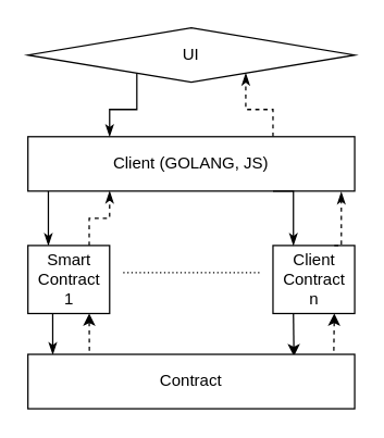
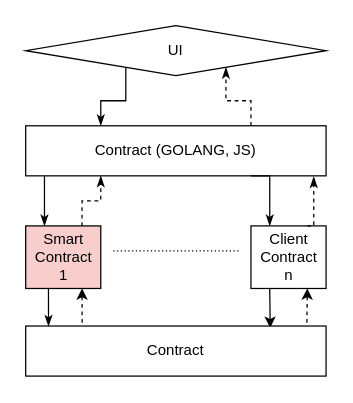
  <mxCell id="0" />
  <mxCell id="1" parent="0" />
  <mxCell id="2" style="edgeStyle=orthogonalEdgeStyle;rounded=0;orthogonalLoop=1;jettySize=auto;html=1;entryX=0.25;entryY=0;entryDx=0;entryDy=0;endArrow=classicThin;endFill=1;targetPerimeterSpacing=0;" parent="1" source="4" target="9" edge="1"><mxGeometry relative="1" as="geometry"><Array as="points"><mxPoint x="35" y="150" /><mxPoint x="35" y="150" /></Array></mxGeometry></mxCell>
  <mxCell id="3" style="edgeStyle=orthogonalEdgeStyle;rounded=0;orthogonalLoop=1;jettySize=auto;html=1;exitX=0.75;exitY=0;exitDx=0;exitDy=0;entryX=0.75;entryY=1;entryDx=0;entryDy=0;dashed=1;endArrow=classicThin;endFill=1;targetPerimeterSpacing=0;" parent="1" source="4" target="11" edge="1"><mxGeometry relative="1" as="geometry" /></mxCell>
- <mxCell id="4" value="Client (GOLANG, JS)" style="rounded=0;whiteSpace=wrap;html=1;" parent="1" vertex="1"><mxGeometry x="20" y="100" width="240" height="40" as="geometry" /></mxCell>
+ <mxCell id="4" value="Contract (GOLANG, JS)" style="rounded=0;whiteSpace=wrap;html=1;" parent="1" vertex="1"><mxGeometry x="20" y="100" width="240" height="40" as="geometry" /></mxCell>
  <mxCell id="5" style="edgeStyle=orthogonalEdgeStyle;rounded=0;orthogonalLoop=1;jettySize=auto;html=1;dashed=1;endArrow=none;endFill=0;targetPerimeterSpacing=0;endSize=0;startSize=9;dashPattern=1 2;" parent="1" edge="1"><mxGeometry relative="1" as="geometry"><mxPoint x="90" y="200" as="sourcePoint" /><mxPoint x="190" y="200" as="targetPoint" /></mxGeometry></mxCell>
  <mxCell id="6" style="edgeStyle=orthogonalEdgeStyle;rounded=0;orthogonalLoop=1;jettySize=auto;html=1;exitX=0.75;exitY=0;exitDx=0;exitDy=0;endArrow=classicThin;endFill=1;targetPerimeterSpacing=0;entryX=0.25;entryY=1;entryDx=0;entryDy=0;dashed=1;" parent="1" source="9" target="4" edge="1"><mxGeometry relative="1" as="geometry"><Array as="points" /></mxGeometry></mxCell>
  <mxCell id="7" style="edgeStyle=orthogonalEdgeStyle;rounded=0;orthogonalLoop=1;jettySize=auto;html=1;exitX=0.25;exitY=1;exitDx=0;exitDy=0;entryX=0.076;entryY=0.005;entryDx=0;entryDy=0;entryPerimeter=0;endArrow=classicThin;endFill=1;targetPerimeterSpacing=0;" parent="1" source="9" target="17" edge="1"><mxGeometry relative="1" as="geometry" /></mxCell>
  <mxCell id="8" style="edgeStyle=orthogonalEdgeStyle;rounded=0;orthogonalLoop=1;jettySize=auto;html=1;exitX=0.75;exitY=1;exitDx=0;exitDy=0;entryX=0.188;entryY=-0.015;entryDx=0;entryDy=0;entryPerimeter=0;endArrow=none;endFill=0;targetPerimeterSpacing=0;startArrow=classic;startFill=1;dashed=1;" parent="1" source="9" target="17" edge="1"><mxGeometry relative="1" as="geometry" /></mxCell>
- <mxCell id="9" value="Smart&lt;br&gt;Contract&lt;br&gt;1" style="html=1;dashed=0;whitespace=wrap;" parent="1" vertex="1"><mxGeometry x="20" y="180" width="60" height="50" as="geometry" /></mxCell>
+ <mxCell id="9" value="Smart&lt;br&gt;Contract&lt;br&gt;1" style="html=1;dashed=0;whitespace=wrap;fillColor=#f8cecc;" parent="1" vertex="1"><mxGeometry x="20" y="180" width="60" height="50" as="geometry" /></mxCell>
  <mxCell id="10" style="edgeStyle=orthogonalEdgeStyle;rounded=0;orthogonalLoop=1;jettySize=auto;html=1;exitX=0.25;exitY=1;exitDx=0;exitDy=0;entryX=0.25;entryY=0;entryDx=0;entryDy=0;endArrow=classicThin;endFill=1;targetPerimeterSpacing=0;" parent="1" source="11" target="4" edge="1"><mxGeometry relative="1" as="geometry" /></mxCell>
  <mxCell id="11" value="UI" style="rhombus;whiteSpace=wrap;html=1;" parent="1" vertex="1"><mxGeometry x="20" y="20" width="240" height="40" as="geometry" /></mxCell>
  <mxCell id="12" style="edgeStyle=orthogonalEdgeStyle;rounded=0;orthogonalLoop=1;jettySize=auto;html=1;exitX=0.25;exitY=1;exitDx=0;exitDy=0;entryX=0.814;entryY=0.035;entryDx=0;entryDy=0;entryPerimeter=0;startArrow=none;startFill=0;endArrow=classic;endFill=1;targetPerimeterSpacing=0;" parent="1" source="14" target="17" edge="1"><mxGeometry relative="1" as="geometry" /></mxCell>
  <mxCell id="13" style="edgeStyle=orthogonalEdgeStyle;rounded=0;orthogonalLoop=1;jettySize=auto;html=1;exitX=0.75;exitY=1;exitDx=0;exitDy=0;entryX=0.936;entryY=0.015;entryDx=0;entryDy=0;entryPerimeter=0;startArrow=classic;startFill=1;endArrow=none;endFill=0;targetPerimeterSpacing=0;dashed=1;" parent="1" source="14" target="17" edge="1"><mxGeometry relative="1" as="geometry" /></mxCell>
  <mxCell id="14" value="Client&lt;br&gt;Contract&lt;br&gt;n" style="html=1;dashed=0;whitespace=wrap;" parent="1" vertex="1"><mxGeometry x="200" y="180" width="60" height="50" as="geometry" /></mxCell>
  <mxCell id="15" style="edgeStyle=orthogonalEdgeStyle;rounded=0;orthogonalLoop=1;jettySize=auto;html=1;entryX=0.25;entryY=0;entryDx=0;entryDy=0;endArrow=classicThin;endFill=1;targetPerimeterSpacing=0;exitX=0.75;exitY=1;exitDx=0;exitDy=0;" parent="1" source="4" target="14" edge="1"><mxGeometry relative="1" as="geometry"><mxPoint x="215" y="140" as="sourcePoint" /><mxPoint x="205" y="180" as="targetPoint" /><Array as="points"><mxPoint x="200" y="140" /><mxPoint x="215" y="140" /></Array></mxGeometry></mxCell>
  <mxCell id="16" style="edgeStyle=orthogonalEdgeStyle;rounded=0;orthogonalLoop=1;jettySize=auto;html=1;exitX=0.75;exitY=0;exitDx=0;exitDy=0;endArrow=classicThin;endFill=1;targetPerimeterSpacing=0;entryX=0.959;entryY=1.015;entryDx=0;entryDy=0;dashed=1;entryPerimeter=0;" parent="1" source="14" target="4" edge="1"><mxGeometry relative="1" as="geometry"><mxPoint x="235" y="180" as="sourcePoint" /><mxPoint x="250" y="140" as="targetPoint" /><Array as="points"><mxPoint x="250" y="180" /></Array></mxGeometry></mxCell>
  <mxCell id="17" value="Contract" style="rounded=0;whiteSpace=wrap;html=1;" parent="1" vertex="1"><mxGeometry x="20" y="260" width="240" height="40" as="geometry" /></mxCell>
